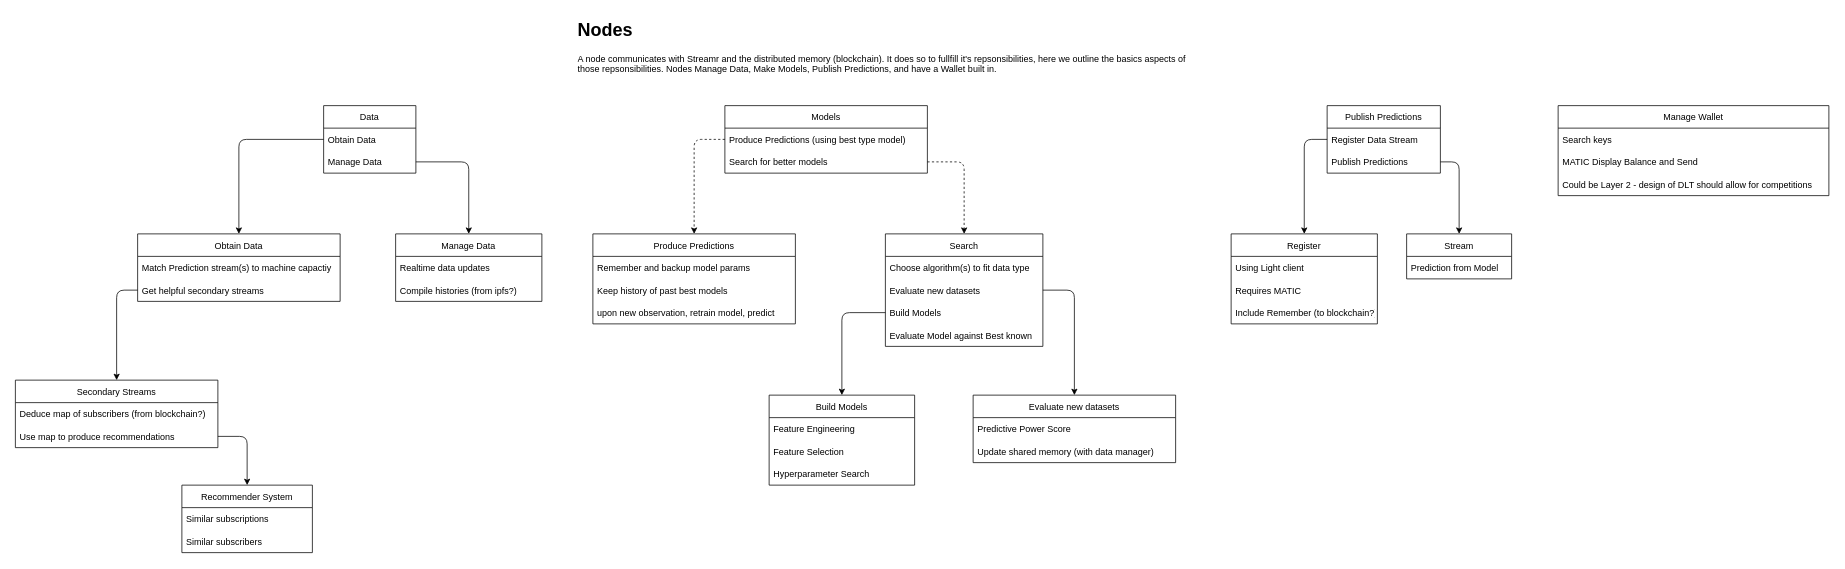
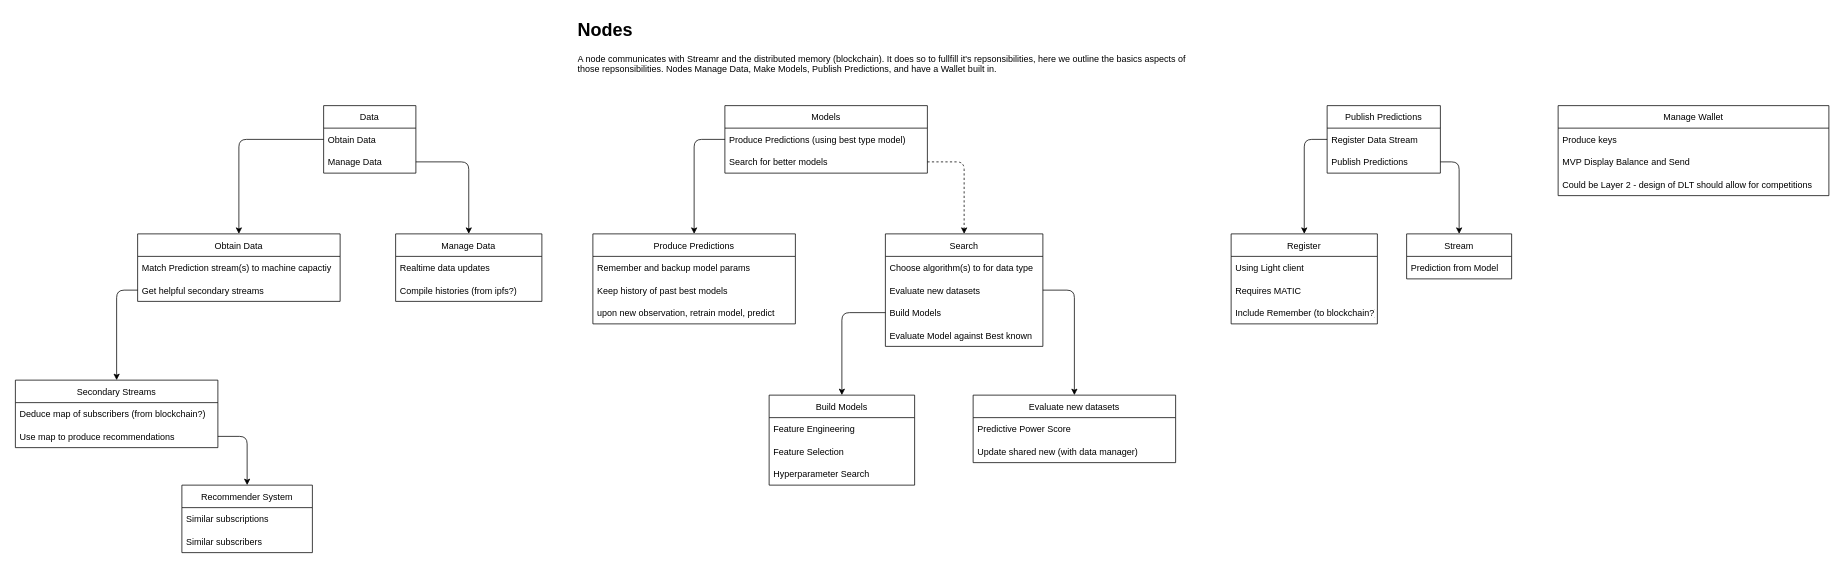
  <mxCell id="0" />
  <mxCell id="1" parent="0" />
  <mxCell id="2" value="&lt;h1&gt;Nodes&lt;/h1&gt;&lt;p&gt;A node communicates with Streamr and the distributed memory (blockchain). It does so to fullfill it's repsonsibilities, here we outline the basics aspects of those repsonsibilities. Nodes Manage Data, Make Models, Publish Predictions, and have a Wallet built in.&lt;/p&gt;" style="text;html=1;strokeColor=none;fillColor=none;spacing=5;spacingTop=-20;whiteSpace=wrap;overflow=hidden;rounded=0;" parent="1" vertex="1"><mxGeometry x="765" y="20" width="848" height="98" as="geometry" /></mxCell>
  <mxCell id="3" value="Data" style="swimlane;fontStyle=0;childLayout=stackLayout;horizontal=1;startSize=30;horizontalStack=0;resizeParent=1;resizeParentMax=0;resizeLast=0;collapsible=1;marginBottom=0;" parent="1" vertex="1"><mxGeometry x="431" y="140" width="123" height="90" as="geometry" /></mxCell>
  <mxCell id="4" value="Obtain Data" style="text;strokeColor=none;fillColor=none;align=left;verticalAlign=middle;spacingLeft=4;spacingRight=4;overflow=hidden;points=[[0,0.5],[1,0.5]];portConstraint=eastwest;rotatable=0;" parent="3" vertex="1"><mxGeometry y="30" width="123" height="30" as="geometry" /></mxCell>
  <mxCell id="5" value="Manage Data" style="text;strokeColor=none;fillColor=none;align=left;verticalAlign=middle;spacingLeft=4;spacingRight=4;overflow=hidden;points=[[0,0.5],[1,0.5]];portConstraint=eastwest;rotatable=0;" parent="3" vertex="1"><mxGeometry y="60" width="123" height="30" as="geometry" /></mxCell>
- <mxCell id="6" style="edgeStyle=orthogonalEdgeStyle;html=1;exitX=0;exitY=0.5;exitDx=0;exitDy=0;entryX=0.5;entryY=0;entryDx=0;entryDy=0;dashed=1;" parent="1" source="8" target="23" edge="1"><mxGeometry relative="1" as="geometry"><Array as="points"><mxPoint x="925" y="185" /></Array></mxGeometry></mxCell>
+ <mxCell id="6" style="edgeStyle=orthogonalEdgeStyle;html=1;exitX=0;exitY=0.5;exitDx=0;exitDy=0;entryX=0.5;entryY=0;entryDx=0;entryDy=0;" parent="1" source="8" target="23" edge="1"><mxGeometry relative="1" as="geometry"><Array as="points"><mxPoint x="925" y="185" /></Array></mxGeometry></mxCell>
  <mxCell id="7" value="Models" style="swimlane;fontStyle=0;childLayout=stackLayout;horizontal=1;startSize=30;horizontalStack=0;resizeParent=1;resizeParentMax=0;resizeLast=0;collapsible=1;marginBottom=0;" parent="1" vertex="1"><mxGeometry x="966" y="140" width="270" height="90" as="geometry" /></mxCell>
  <mxCell id="8" value="Produce Predictions (using best type model)" style="text;strokeColor=none;fillColor=none;align=left;verticalAlign=middle;spacingLeft=4;spacingRight=4;overflow=hidden;points=[[0,0.5],[1,0.5]];portConstraint=eastwest;rotatable=0;" parent="7" vertex="1"><mxGeometry y="30" width="270" height="30" as="geometry" /></mxCell>
  <mxCell id="9" value="Search for better models" style="text;strokeColor=none;fillColor=none;align=left;verticalAlign=middle;spacingLeft=4;spacingRight=4;overflow=hidden;points=[[0,0.5],[1,0.5]];portConstraint=eastwest;rotatable=0;" parent="7" vertex="1"><mxGeometry y="60" width="270" height="30" as="geometry" /></mxCell>
  <mxCell id="10" value="Publish Predictions" style="swimlane;fontStyle=0;childLayout=stackLayout;horizontal=1;startSize=30;horizontalStack=0;resizeParent=1;resizeParentMax=0;resizeLast=0;collapsible=1;marginBottom=0;" parent="1" vertex="1"><mxGeometry x="1769" y="140" width="151" height="90" as="geometry" /></mxCell>
  <mxCell id="11" value="Register Data Stream" style="text;strokeColor=none;fillColor=none;align=left;verticalAlign=middle;spacingLeft=4;spacingRight=4;overflow=hidden;points=[[0,0.5],[1,0.5]];portConstraint=eastwest;rotatable=0;" parent="10" vertex="1"><mxGeometry y="30" width="151" height="30" as="geometry" /></mxCell>
  <mxCell id="12" value="Publish Predictions" style="text;strokeColor=none;fillColor=none;align=left;verticalAlign=middle;spacingLeft=4;spacingRight=4;overflow=hidden;points=[[0,0.5],[1,0.5]];portConstraint=eastwest;rotatable=0;" parent="10" vertex="1"><mxGeometry y="60" width="151" height="30" as="geometry" /></mxCell>
  <mxCell id="13" value="Manage Wallet" style="swimlane;fontStyle=0;childLayout=stackLayout;horizontal=1;startSize=30;horizontalStack=0;resizeParent=1;resizeParentMax=0;resizeLast=0;collapsible=1;marginBottom=0;" parent="1" vertex="1"><mxGeometry x="2077" y="140" width="361" height="120" as="geometry" /></mxCell>
- <mxCell id="14" value="Search keys" style="text;strokeColor=none;fillColor=none;align=left;verticalAlign=middle;spacingLeft=4;spacingRight=4;overflow=hidden;points=[[0,0.5],[1,0.5]];portConstraint=eastwest;rotatable=0;" parent="13" vertex="1"><mxGeometry y="30" width="361" height="30" as="geometry" /></mxCell>
- <mxCell id="15" value="MATIC Display Balance and Send" style="text;strokeColor=none;fillColor=none;align=left;verticalAlign=middle;spacingLeft=4;spacingRight=4;overflow=hidden;points=[[0,0.5],[1,0.5]];portConstraint=eastwest;rotatable=0;" parent="13" vertex="1"><mxGeometry y="60" width="361" height="30" as="geometry" /></mxCell>
+ <mxCell id="14" value="Produce keys" style="text;strokeColor=none;fillColor=none;align=left;verticalAlign=middle;spacingLeft=4;spacingRight=4;overflow=hidden;points=[[0,0.5],[1,0.5]];portConstraint=eastwest;rotatable=0;" parent="13" vertex="1"><mxGeometry y="30" width="361" height="30" as="geometry" /></mxCell>
+ <mxCell id="15" value="MVP Display Balance and Send" style="text;strokeColor=none;fillColor=none;align=left;verticalAlign=middle;spacingLeft=4;spacingRight=4;overflow=hidden;points=[[0,0.5],[1,0.5]];portConstraint=eastwest;rotatable=0;" parent="13" vertex="1"><mxGeometry y="60" width="361" height="30" as="geometry" /></mxCell>
  <mxCell id="16" value="Could be Layer 2 - design of DLT should allow for competitions" style="text;strokeColor=none;fillColor=none;align=left;verticalAlign=middle;spacingLeft=4;spacingRight=4;overflow=hidden;points=[[0,0.5],[1,0.5]];portConstraint=eastwest;rotatable=0;" parent="13" vertex="1"><mxGeometry y="90" width="361" height="30" as="geometry" /></mxCell>
  <mxCell id="17" value="Obtain Data" style="swimlane;fontStyle=0;childLayout=stackLayout;horizontal=1;startSize=30;horizontalStack=0;resizeParent=1;resizeParentMax=0;resizeLast=0;collapsible=1;marginBottom=0;" parent="1" vertex="1"><mxGeometry x="183" y="311" width="270" height="90" as="geometry" /></mxCell>
  <mxCell id="18" value="Match Prediction stream(s) to machine capactiy" style="text;strokeColor=none;fillColor=none;align=left;verticalAlign=middle;spacingLeft=4;spacingRight=4;overflow=hidden;points=[[0,0.5],[1,0.5]];portConstraint=eastwest;rotatable=0;" parent="17" vertex="1"><mxGeometry y="30" width="270" height="30" as="geometry" /></mxCell>
  <mxCell id="19" value="Get helpful secondary streams" style="text;strokeColor=none;fillColor=none;align=left;verticalAlign=middle;spacingLeft=4;spacingRight=4;overflow=hidden;points=[[0,0.5],[1,0.5]];portConstraint=eastwest;rotatable=0;" parent="17" vertex="1"><mxGeometry y="60" width="270" height="30" as="geometry" /></mxCell>
  <mxCell id="20" value="Manage Data" style="swimlane;fontStyle=0;childLayout=stackLayout;horizontal=1;startSize=30;horizontalStack=0;resizeParent=1;resizeParentMax=0;resizeLast=0;collapsible=1;marginBottom=0;" parent="1" vertex="1"><mxGeometry x="527" y="311" width="195" height="90" as="geometry" /></mxCell>
  <mxCell id="21" value="Realtime data updates" style="text;strokeColor=none;fillColor=none;align=left;verticalAlign=middle;spacingLeft=4;spacingRight=4;overflow=hidden;points=[[0,0.5],[1,0.5]];portConstraint=eastwest;rotatable=0;" parent="20" vertex="1"><mxGeometry y="30" width="195" height="30" as="geometry" /></mxCell>
  <mxCell id="22" value="Compile histories (from ipfs?)" style="text;strokeColor=none;fillColor=none;align=left;verticalAlign=middle;spacingLeft=4;spacingRight=4;overflow=hidden;points=[[0,0.5],[1,0.5]];portConstraint=eastwest;rotatable=0;" parent="20" vertex="1"><mxGeometry y="60" width="195" height="30" as="geometry" /></mxCell>
  <mxCell id="23" value="Produce Predictions" style="swimlane;fontStyle=0;childLayout=stackLayout;horizontal=1;startSize=30;horizontalStack=0;resizeParent=1;resizeParentMax=0;resizeLast=0;collapsible=1;marginBottom=0;" parent="1" vertex="1"><mxGeometry x="790" y="311" width="270" height="120" as="geometry" /></mxCell>
  <mxCell id="24" value="Remember and backup model params" style="text;strokeColor=none;fillColor=none;align=left;verticalAlign=middle;spacingLeft=4;spacingRight=4;overflow=hidden;points=[[0,0.5],[1,0.5]];portConstraint=eastwest;rotatable=0;" parent="23" vertex="1"><mxGeometry y="30" width="270" height="30" as="geometry" /></mxCell>
  <mxCell id="25" value="Keep history of past best models" style="text;strokeColor=none;fillColor=none;align=left;verticalAlign=middle;spacingLeft=4;spacingRight=4;overflow=hidden;points=[[0,0.5],[1,0.5]];portConstraint=eastwest;rotatable=0;" vertex="1" parent="23"><mxGeometry y="60" width="270" height="30" as="geometry" /></mxCell>
  <mxCell id="26" value="upon new observation, retrain model, predict" style="text;strokeColor=none;fillColor=none;align=left;verticalAlign=middle;spacingLeft=4;spacingRight=4;overflow=hidden;points=[[0,0.5],[1,0.5]];portConstraint=eastwest;rotatable=0;" parent="23" vertex="1"><mxGeometry y="90" width="270" height="30" as="geometry" /></mxCell>
  <mxCell id="27" style="edgeStyle=elbowEdgeStyle;html=1;entryX=0.5;entryY=0;entryDx=0;entryDy=0;exitX=0;exitY=0.5;exitDx=0;exitDy=0;" parent="1" source="4" target="17" edge="1"><mxGeometry relative="1" as="geometry"><mxPoint x="344" y="185" as="sourcePoint" /><Array as="points"><mxPoint x="318" y="253" /></Array></mxGeometry></mxCell>
  <mxCell id="28" style="edgeStyle=orthogonalEdgeStyle;html=1;exitX=1;exitY=0.5;exitDx=0;exitDy=0;entryX=0.5;entryY=0;entryDx=0;entryDy=0;" parent="1" source="5" target="20" edge="1"><mxGeometry relative="1" as="geometry"><Array as="points"><mxPoint x="625" y="215" /></Array></mxGeometry></mxCell>
  <mxCell id="29" value="Search" style="swimlane;fontStyle=0;childLayout=stackLayout;horizontal=1;startSize=30;horizontalStack=0;resizeParent=1;resizeParentMax=0;resizeLast=0;collapsible=1;marginBottom=0;" parent="1" vertex="1"><mxGeometry x="1180" y="311" width="210" height="150" as="geometry" /></mxCell>
- <mxCell id="30" value="Choose algorithm(s) to fit data type" style="text;strokeColor=none;fillColor=none;align=left;verticalAlign=middle;spacingLeft=4;spacingRight=4;overflow=hidden;points=[[0,0.5],[1,0.5]];portConstraint=eastwest;rotatable=0;" parent="29" vertex="1"><mxGeometry y="30" width="210" height="30" as="geometry" /></mxCell>
+ <mxCell id="30" value="Choose algorithm(s) to for data type" style="text;strokeColor=none;fillColor=none;align=left;verticalAlign=middle;spacingLeft=4;spacingRight=4;overflow=hidden;points=[[0,0.5],[1,0.5]];portConstraint=eastwest;rotatable=0;" parent="29" vertex="1"><mxGeometry y="30" width="210" height="30" as="geometry" /></mxCell>
  <mxCell id="31" value="Evaluate new datasets" style="text;strokeColor=none;fillColor=none;align=left;verticalAlign=middle;spacingLeft=4;spacingRight=4;overflow=hidden;points=[[0,0.5],[1,0.5]];portConstraint=eastwest;rotatable=0;" parent="29" vertex="1"><mxGeometry y="60" width="210" height="30" as="geometry" /></mxCell>
  <mxCell id="32" value="Build Models" style="text;strokeColor=none;fillColor=none;align=left;verticalAlign=middle;spacingLeft=4;spacingRight=4;overflow=hidden;points=[[0,0.5],[1,0.5]];portConstraint=eastwest;rotatable=0;" parent="29" vertex="1"><mxGeometry y="90" width="210" height="30" as="geometry" /></mxCell>
  <mxCell id="33" value="Evaluate Model against Best known" style="text;strokeColor=none;fillColor=none;align=left;verticalAlign=middle;spacingLeft=4;spacingRight=4;overflow=hidden;points=[[0,0.5],[1,0.5]];portConstraint=eastwest;rotatable=0;" parent="29" vertex="1"><mxGeometry y="120" width="210" height="30" as="geometry" /></mxCell>
  <mxCell id="34" style="edgeStyle=orthogonalEdgeStyle;html=1;dashed=1;" parent="1" source="9" target="29" edge="1"><mxGeometry relative="1" as="geometry" /></mxCell>
  <mxCell id="35" value="Register" style="swimlane;fontStyle=0;childLayout=stackLayout;horizontal=1;startSize=30;horizontalStack=0;resizeParent=1;resizeParentMax=0;resizeLast=0;collapsible=1;marginBottom=0;" parent="1" vertex="1"><mxGeometry x="1641" y="311" width="195" height="120" as="geometry" /></mxCell>
  <mxCell id="36" value="Using Light client " style="text;strokeColor=none;fillColor=none;align=left;verticalAlign=middle;spacingLeft=4;spacingRight=4;overflow=hidden;points=[[0,0.5],[1,0.5]];portConstraint=eastwest;rotatable=0;" parent="35" vertex="1"><mxGeometry y="30" width="195" height="30" as="geometry" /></mxCell>
  <mxCell id="37" value="Requires MATIC" style="text;strokeColor=none;fillColor=none;align=left;verticalAlign=middle;spacingLeft=4;spacingRight=4;overflow=hidden;points=[[0,0.5],[1,0.5]];portConstraint=eastwest;rotatable=0;" parent="35" vertex="1"><mxGeometry y="60" width="195" height="30" as="geometry" /></mxCell>
  <mxCell id="38" value="Include Remember (to blockchain?)" style="text;strokeColor=none;fillColor=none;align=left;verticalAlign=middle;spacingLeft=4;spacingRight=4;overflow=hidden;points=[[0,0.5],[1,0.5]];portConstraint=eastwest;rotatable=0;" parent="35" vertex="1"><mxGeometry y="90" width="195" height="30" as="geometry" /></mxCell>
  <mxCell id="39" style="edgeStyle=orthogonalEdgeStyle;html=1;entryX=0.5;entryY=0;entryDx=0;entryDy=0;" parent="1" source="11" target="35" edge="1"><mxGeometry relative="1" as="geometry" /></mxCell>
  <mxCell id="40" value="Stream" style="swimlane;fontStyle=0;childLayout=stackLayout;horizontal=1;startSize=30;horizontalStack=0;resizeParent=1;resizeParentMax=0;resizeLast=0;collapsible=1;marginBottom=0;" parent="1" vertex="1"><mxGeometry x="1875" y="311" width="140" height="60" as="geometry" /></mxCell>
  <mxCell id="41" value="Prediction from Model" style="text;strokeColor=none;fillColor=none;align=left;verticalAlign=middle;spacingLeft=4;spacingRight=4;overflow=hidden;points=[[0,0.5],[1,0.5]];portConstraint=eastwest;rotatable=0;" parent="40" vertex="1"><mxGeometry y="30" width="140" height="30" as="geometry" /></mxCell>
  <mxCell id="42" style="edgeStyle=orthogonalEdgeStyle;html=1;entryX=0.5;entryY=0;entryDx=0;entryDy=0;" parent="1" source="12" target="40" edge="1"><mxGeometry relative="1" as="geometry" /></mxCell>
  <mxCell id="43" value="Secondary Streams" style="swimlane;fontStyle=0;childLayout=stackLayout;horizontal=1;startSize=30;horizontalStack=0;resizeParent=1;resizeParentMax=0;resizeLast=0;collapsible=1;marginBottom=0;" parent="1" vertex="1"><mxGeometry x="20" y="506" width="270" height="90" as="geometry" /></mxCell>
  <mxCell id="44" value="Deduce map of subscribers (from blockchain?)" style="text;strokeColor=none;fillColor=none;align=left;verticalAlign=middle;spacingLeft=4;spacingRight=4;overflow=hidden;points=[[0,0.5],[1,0.5]];portConstraint=eastwest;rotatable=0;" parent="43" vertex="1"><mxGeometry y="30" width="270" height="30" as="geometry" /></mxCell>
  <mxCell id="45" value="Use map to produce recommendations" style="text;strokeColor=none;fillColor=none;align=left;verticalAlign=middle;spacingLeft=4;spacingRight=4;overflow=hidden;points=[[0,0.5],[1,0.5]];portConstraint=eastwest;rotatable=0;" parent="43" vertex="1"><mxGeometry y="60" width="270" height="30" as="geometry" /></mxCell>
  <mxCell id="46" style="edgeStyle=orthogonalEdgeStyle;html=1;" parent="1" source="19" target="43" edge="1"><mxGeometry relative="1" as="geometry" /></mxCell>
  <mxCell id="47" value="Recommender System" style="swimlane;fontStyle=0;childLayout=stackLayout;horizontal=1;startSize=30;horizontalStack=0;resizeParent=1;resizeParentMax=0;resizeLast=0;collapsible=1;marginBottom=0;" parent="1" vertex="1"><mxGeometry x="242" y="646" width="174" height="90" as="geometry" /></mxCell>
  <mxCell id="48" value="Similar subscriptions" style="text;strokeColor=none;fillColor=none;align=left;verticalAlign=middle;spacingLeft=4;spacingRight=4;overflow=hidden;points=[[0,0.5],[1,0.5]];portConstraint=eastwest;rotatable=0;" parent="47" vertex="1"><mxGeometry y="30" width="174" height="30" as="geometry" /></mxCell>
  <mxCell id="49" value="Similar subscribers" style="text;strokeColor=none;fillColor=none;align=left;verticalAlign=middle;spacingLeft=4;spacingRight=4;overflow=hidden;points=[[0,0.5],[1,0.5]];portConstraint=eastwest;rotatable=0;" parent="47" vertex="1"><mxGeometry y="60" width="174" height="30" as="geometry" /></mxCell>
  <mxCell id="50" style="edgeStyle=orthogonalEdgeStyle;html=1;entryX=0.5;entryY=0;entryDx=0;entryDy=0;" parent="1" source="45" target="47" edge="1"><mxGeometry relative="1" as="geometry" /></mxCell>
  <mxCell id="51" value="Evaluate new datasets" style="swimlane;fontStyle=0;childLayout=stackLayout;horizontal=1;startSize=30;horizontalStack=0;resizeParent=1;resizeParentMax=0;resizeLast=0;collapsible=1;marginBottom=0;" parent="1" vertex="1"><mxGeometry x="1297" y="526" width="270" height="90" as="geometry" /></mxCell>
  <mxCell id="52" value="Predictive Power Score" style="text;strokeColor=none;fillColor=none;align=left;verticalAlign=middle;spacingLeft=4;spacingRight=4;overflow=hidden;points=[[0,0.5],[1,0.5]];portConstraint=eastwest;rotatable=0;" parent="51" vertex="1"><mxGeometry y="30" width="270" height="30" as="geometry" /></mxCell>
- <mxCell id="53" value="Update shared memory (with data manager)" style="text;strokeColor=none;fillColor=none;align=left;verticalAlign=middle;spacingLeft=4;spacingRight=4;overflow=hidden;points=[[0,0.5],[1,0.5]];portConstraint=eastwest;rotatable=0;" parent="51" vertex="1"><mxGeometry y="60" width="270" height="30" as="geometry" /></mxCell>
+ <mxCell id="53" value="Update shared new (with data manager)" style="text;strokeColor=none;fillColor=none;align=left;verticalAlign=middle;spacingLeft=4;spacingRight=4;overflow=hidden;points=[[0,0.5],[1,0.5]];portConstraint=eastwest;rotatable=0;" parent="51" vertex="1"><mxGeometry y="60" width="270" height="30" as="geometry" /></mxCell>
  <mxCell id="54" value="Build Models" style="swimlane;fontStyle=0;childLayout=stackLayout;horizontal=1;startSize=30;horizontalStack=0;resizeParent=1;resizeParentMax=0;resizeLast=0;collapsible=1;marginBottom=0;" parent="1" vertex="1"><mxGeometry x="1025" y="526" width="194" height="120" as="geometry" /></mxCell>
  <mxCell id="55" value="Feature Engineering" style="text;strokeColor=none;fillColor=none;align=left;verticalAlign=middle;spacingLeft=4;spacingRight=4;overflow=hidden;points=[[0,0.5],[1,0.5]];portConstraint=eastwest;rotatable=0;" parent="54" vertex="1"><mxGeometry y="30" width="194" height="30" as="geometry" /></mxCell>
  <mxCell id="56" value="Feature Selection" style="text;strokeColor=none;fillColor=none;align=left;verticalAlign=middle;spacingLeft=4;spacingRight=4;overflow=hidden;points=[[0,0.5],[1,0.5]];portConstraint=eastwest;rotatable=0;" parent="54" vertex="1"><mxGeometry y="60" width="194" height="30" as="geometry" /></mxCell>
  <mxCell id="57" value="Hyperparameter Search" style="text;strokeColor=none;fillColor=none;align=left;verticalAlign=middle;spacingLeft=4;spacingRight=4;overflow=hidden;points=[[0,0.5],[1,0.5]];portConstraint=eastwest;rotatable=0;" parent="54" vertex="1"><mxGeometry y="90" width="194" height="30" as="geometry" /></mxCell>
  <mxCell id="58" style="edgeStyle=orthogonalEdgeStyle;html=1;" parent="1" source="32" target="54" edge="1"><mxGeometry relative="1" as="geometry" /></mxCell>
  <mxCell id="59" style="edgeStyle=orthogonalEdgeStyle;html=1;" parent="1" source="31" target="51" edge="1"><mxGeometry relative="1" as="geometry" /></mxCell>
